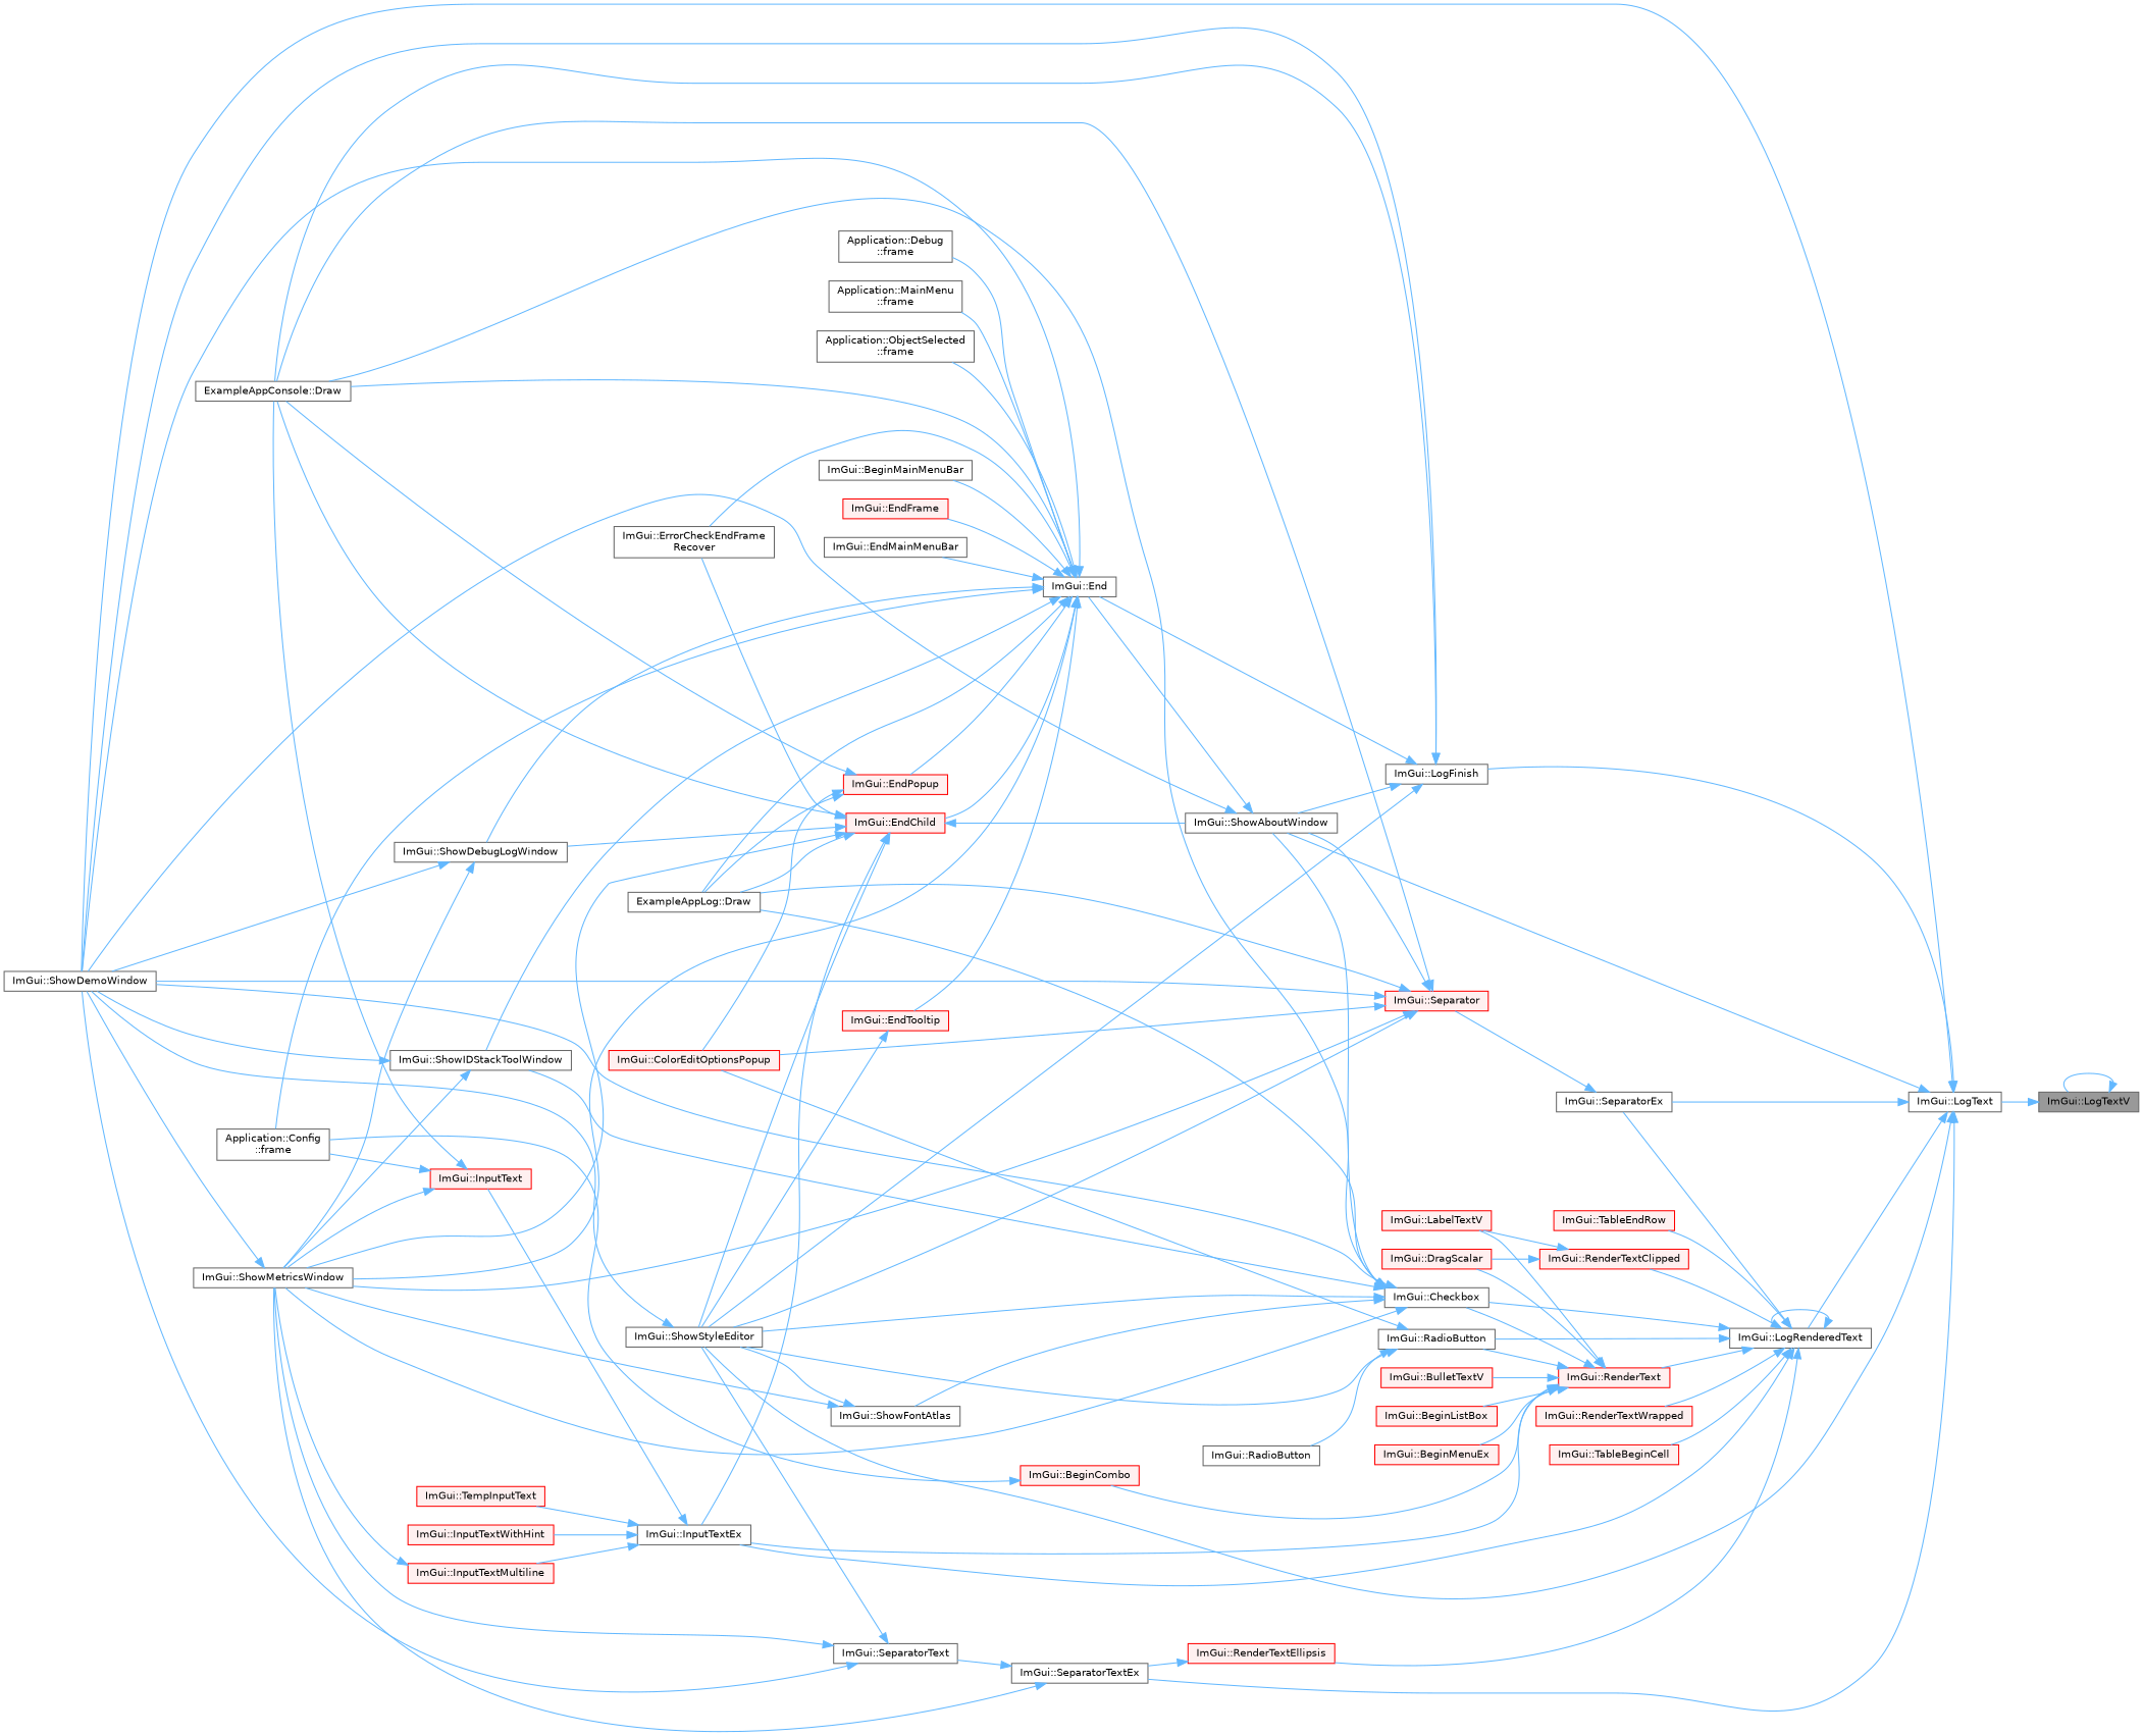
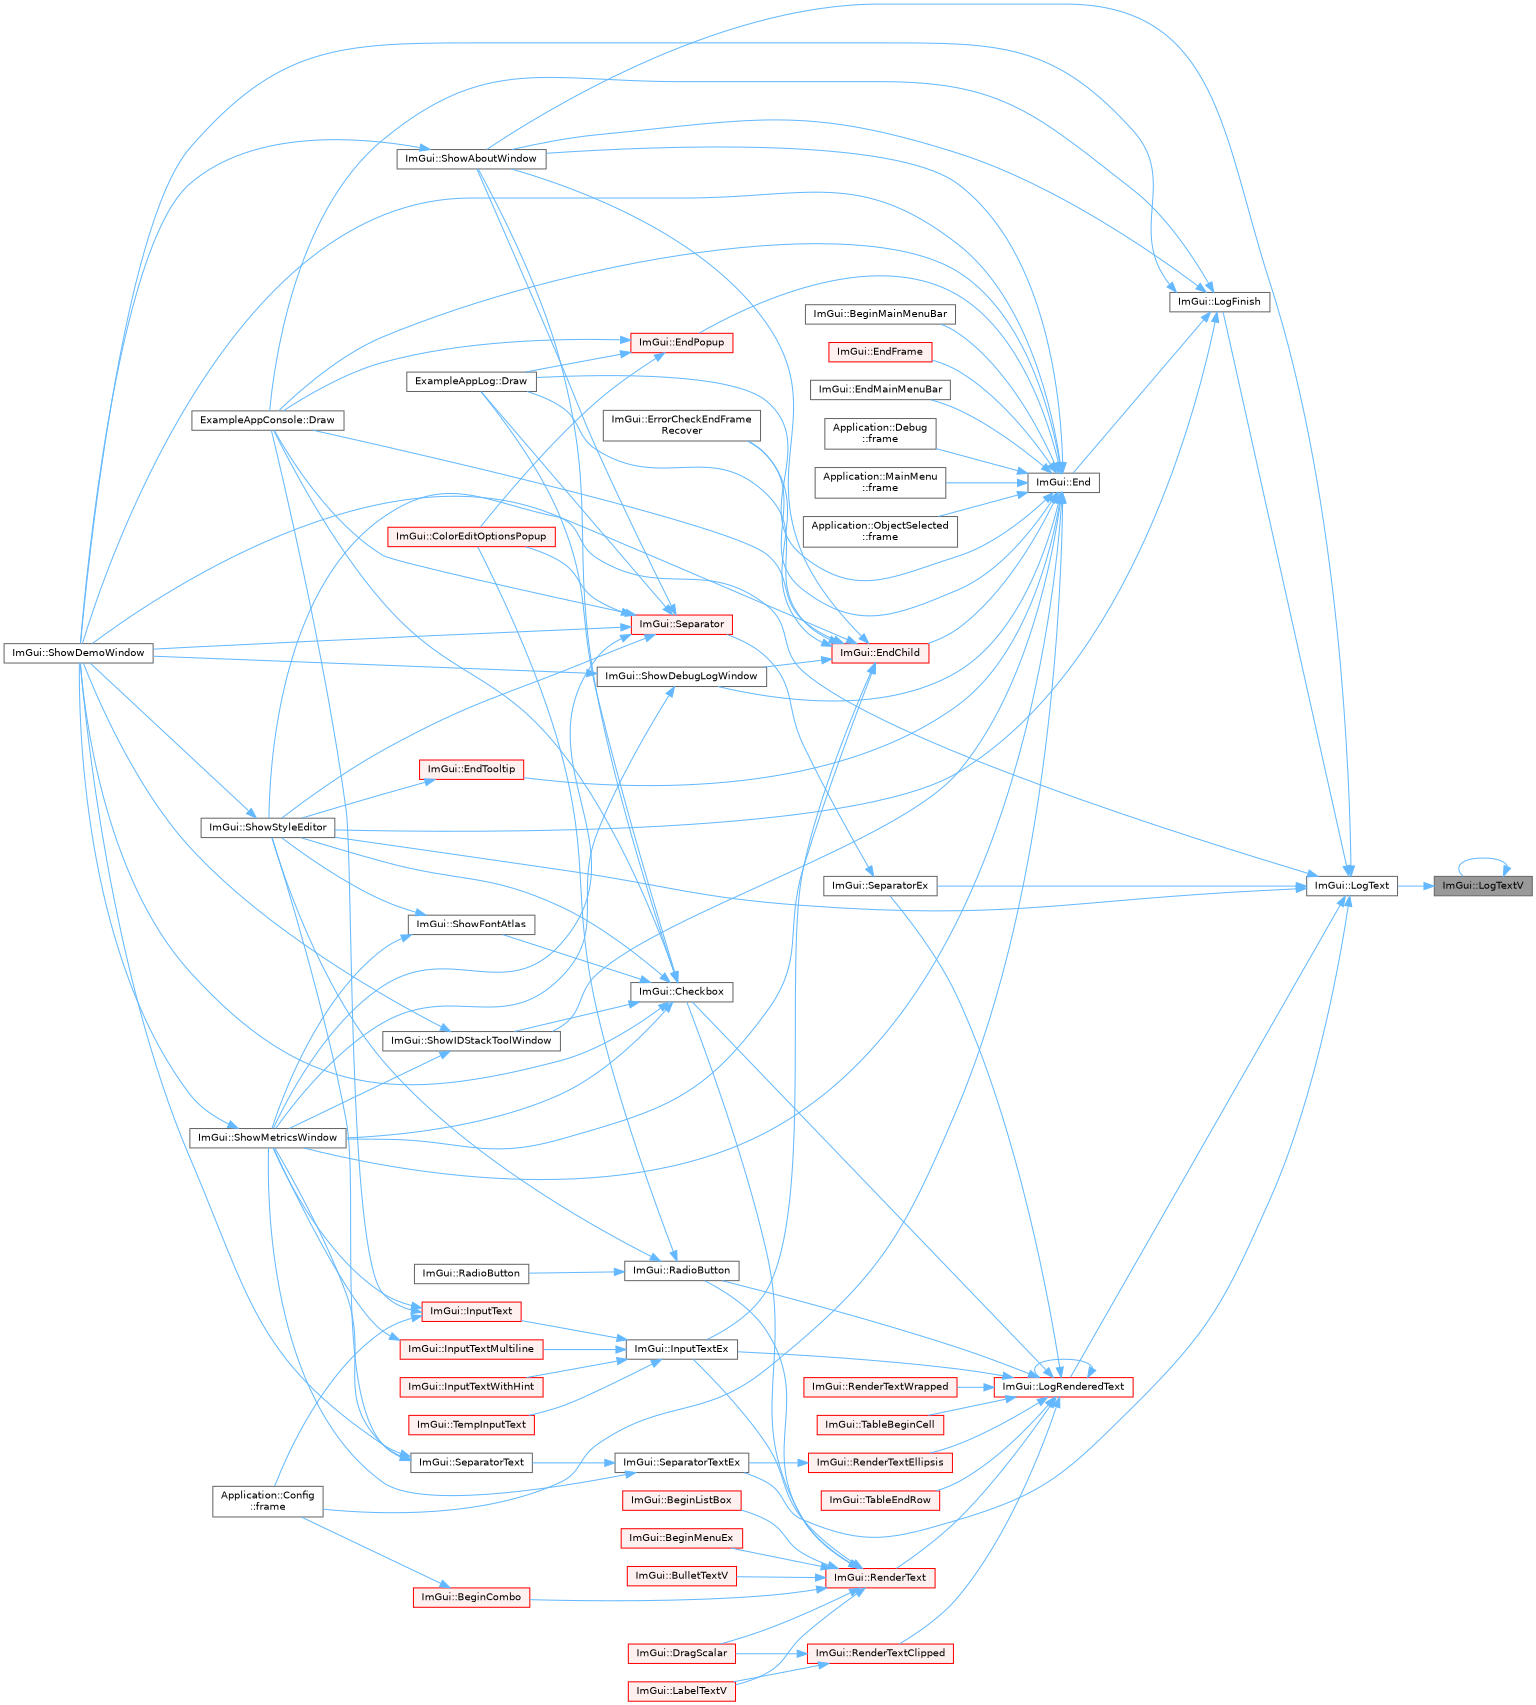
  digraph {
    rankdir=RL
    node [color=grey40 fillcolor=white fontname=Helvetica fontsize=10 shape=box style=filled]
    edge [color=steelblue1 dir=back fontname=Helvetica fontsize=10 labelfontname=Helvetica labelfontsize=10 style=solid]
    n1 [color=gray40 fillcolor=grey60 fontcolor=black height=0.2 label="ImGui::LogTextV" width=0.4]
    n2 [height=0.2 label="ImGui::LogText" width=0.4]
    n3 [height=0.2 label="ImGui::LogFinish" width=0.4]
    n4 [height=0.2 label="ImGui::ShowDemoWindow" width=0.4]
    n5 [height=0.2 label="ImGui::ShowAboutWindow" width=0.4]
    n6 [height=0.2 label="ImGui::ShowStyleEditor" width=0.4]
-   n7 [height=0.2 label="ImGui::LogRenderedText" width=0.4]
+   n7 [color=red height=0.2 label="ImGui::LogRenderedText" width=0.4]
    n8 [height=0.2 label="ImGui::SeparatorTextEx" width=0.4]
    n9 [height=0.2 label="ImGui::SeparatorEx" width=0.4]
    n10 [height=0.2 label="ExampleAppConsole::Draw" width=0.4]
    n11 [height=0.2 label="ImGui::End" width=0.4]
    n12 [height=0.2 label="ImGui::InputTextEx" width=0.4]
    n13 [height=0.2 label="ImGui::Checkbox" width=0.4]
    n14 [height=0.2 label="ImGui::RadioButton" width=0.4]
    n15 [color=red fillcolor="#FFF0F0" height=0.2 label="ImGui::RenderText" width=0.4]
    n16 [color=red fillcolor="#FFF0F0" height=0.2 label="ImGui::RenderTextClipped" width=0.4]
    n17 [color=red fillcolor="#FFF0F0" height=0.2 label="ImGui::RenderTextEllipsis" width=0.4]
    n18 [color=red fillcolor="#FFF0F0" height=0.2 label="ImGui::RenderTextWrapped" width=0.4]
    n19 [color=red fillcolor="#FFF0F0" height=0.2 label="ImGui::TableBeginCell" width=0.4]
    n20 [color=red fillcolor="#FFF0F0" height=0.2 label="ImGui::TableEndRow" width=0.4]
    n21 [height=0.2 label="ImGui::ShowMetricsWindow" width=0.4]
    n22 [height=0.2 label="ImGui::SeparatorText" width=0.4]
    n23 [color=red fillcolor="#FFF0F0" height=0.2 label="ImGui::Separator" width=0.4]
    n24 [height=0.2 label="ImGui::BeginMainMenuBar" width=0.4]
    n25 [height=0.2 label="ExampleAppLog::Draw" width=0.4]
    n26 [color=red fillcolor="#FFF0F0" height=0.2 label="ImGui::EndChild" width=0.4]
    n27 [height=0.2 label="ImGui::ErrorCheckEndFrame\lRecover" width=0.4]
    n28 [height=0.2 label="Application::Config\l::frame" width=0.4]
    n29 [height=0.2 label="ImGui::ShowDebugLogWindow" width=0.4]
    n30 [color=red fillcolor="#FFF0F0" height=0.2 label="ImGui::EndFrame" width=0.4]
    n31 [height=0.2 label="ImGui::EndMainMenuBar" width=0.4]
    n32 [color=red fillcolor="#FFF0F0" height=0.2 label="ImGui::EndPopup" width=0.4]
    n33 [color=red fillcolor="#FFF0F0" height=0.2 label="ImGui::EndTooltip" width=0.4]
    n34 [height=0.2 label="Application::Debug\l::frame" width=0.4]
    n35 [height=0.2 label="Application::MainMenu\l::frame" width=0.4]
    n36 [height=0.2 label="Application::ObjectSelected\l::frame" width=0.4]
    n37 [height=0.2 label="ImGui::ShowIDStackToolWindow" width=0.4]
    n38 [color=red fillcolor="#FFF0F0" height=0.2 label="ImGui::ColorEditOptionsPopup" width=0.4]
    n39 [color=red fillcolor="#FFF0F0" height=0.2 label="ImGui::InputText" width=0.4]
    n40 [color=red fillcolor="#FFF0F0" height=0.2 label="ImGui::InputTextMultiline" width=0.4]
    n41 [color=red fillcolor="#FFF0F0" height=0.2 label="ImGui::InputTextWithHint" width=0.4]
    n42 [color=red fillcolor="#FFF0F0" height=0.2 label="ImGui::TempInputText" width=0.4]
    n43 [height=0.2 label="ImGui::ShowFontAtlas" width=0.4]
    n44 [height=0.2 label="ImGui::RadioButton" width=0.4]
    n45 [color=red fillcolor="#FFF0F0" height=0.2 label="ImGui::BeginCombo" width=0.4]
    n46 [color=red fillcolor="#FFF0F0" height=0.2 label="ImGui::BeginListBox" width=0.4]
    n47 [color=red fillcolor="#FFF0F0" height=0.2 label="ImGui::BeginMenuEx" width=0.4]
    n48 [color=red fillcolor="#FFF0F0" height=0.2 label="ImGui::BulletTextV" width=0.4]
    n49 [color=red fillcolor="#FFF0F0" height=0.2 label="ImGui::DragScalar" width=0.4]
    n50 [color=red fillcolor="#FFF0F0" height=0.2 label="ImGui::LabelTextV" width=0.4]
    n1 -> n1
    n1 -> n2
    n2 -> n3
    n2 -> n4
    n2 -> n5
    n2 -> n6
    n2 -> n7
    n2 -> n8
    n2 -> n9
    n3 -> n4
    n3 -> n5
    n3 -> n6
    n3 -> n10
    n3 -> n11
    n5 -> n4
    n6 -> n4
    n7 -> n7
    n7 -> n9
    n7 -> n12
    n7 -> n13
    n7 -> n14
    n7 -> n15
    n7 -> n16
    n7 -> n17
    n7 -> n18
    n7 -> n19
    n7 -> n20
    n8 -> n21
    n8 -> n22
    n9 -> n23
    n11 -> n4
-   n5 -> n11
+   n11 -> n5
    n11 -> n10
    n11 -> n21
    n11 -> n24
    n11 -> n25
    n11 -> n26
    n11 -> n27
    n11 -> n28
    n11 -> n29
    n11 -> n30
    n11 -> n31
    n11 -> n32
    n11 -> n33
    n11 -> n34
    n11 -> n35
    n11 -> n36
    n11 -> n37
    n12 -> n39
    n12 -> n40
    n12 -> n41
    n12 -> n42
    n13 -> n4
    n13 -> n5
    n13 -> n6
    n13 -> n10
    n13 -> n21
    n13 -> n25
    n13 -> n37
    n13 -> n43
    n14 -> n6
    n14 -> n38
    n14 -> n44
    n15 -> n12
    n15 -> n13
    n15 -> n14
    n15 -> n45
    n15 -> n46
    n15 -> n47
    n15 -> n48
    n15 -> n49
    n15 -> n50
    n16 -> n49
    n16 -> n50
    n17 -> n8
    n21 -> n4
    n22 -> n4
    n22 -> n6
    n22 -> n21
    n23 -> n4
    n23 -> n5
    n23 -> n6
    n23 -> n10
    n23 -> n21
    n23 -> n25
    n23 -> n38
    n26 -> n5
    n26 -> n6
    n26 -> n10
    n26 -> n12
    n26 -> n21
    n26 -> n25
    n26 -> n27
    n26 -> n29
    n29 -> n4
    n29 -> n21
    n32 -> n10
    n32 -> n25
    n32 -> n38
    n33 -> n6
    n37 -> n4
    n37 -> n21
    n39 -> n10
    n39 -> n21
    n39 -> n28
    n40 -> n21
    n43 -> n6
    n43 -> n21
    n45 -> n28
  }
